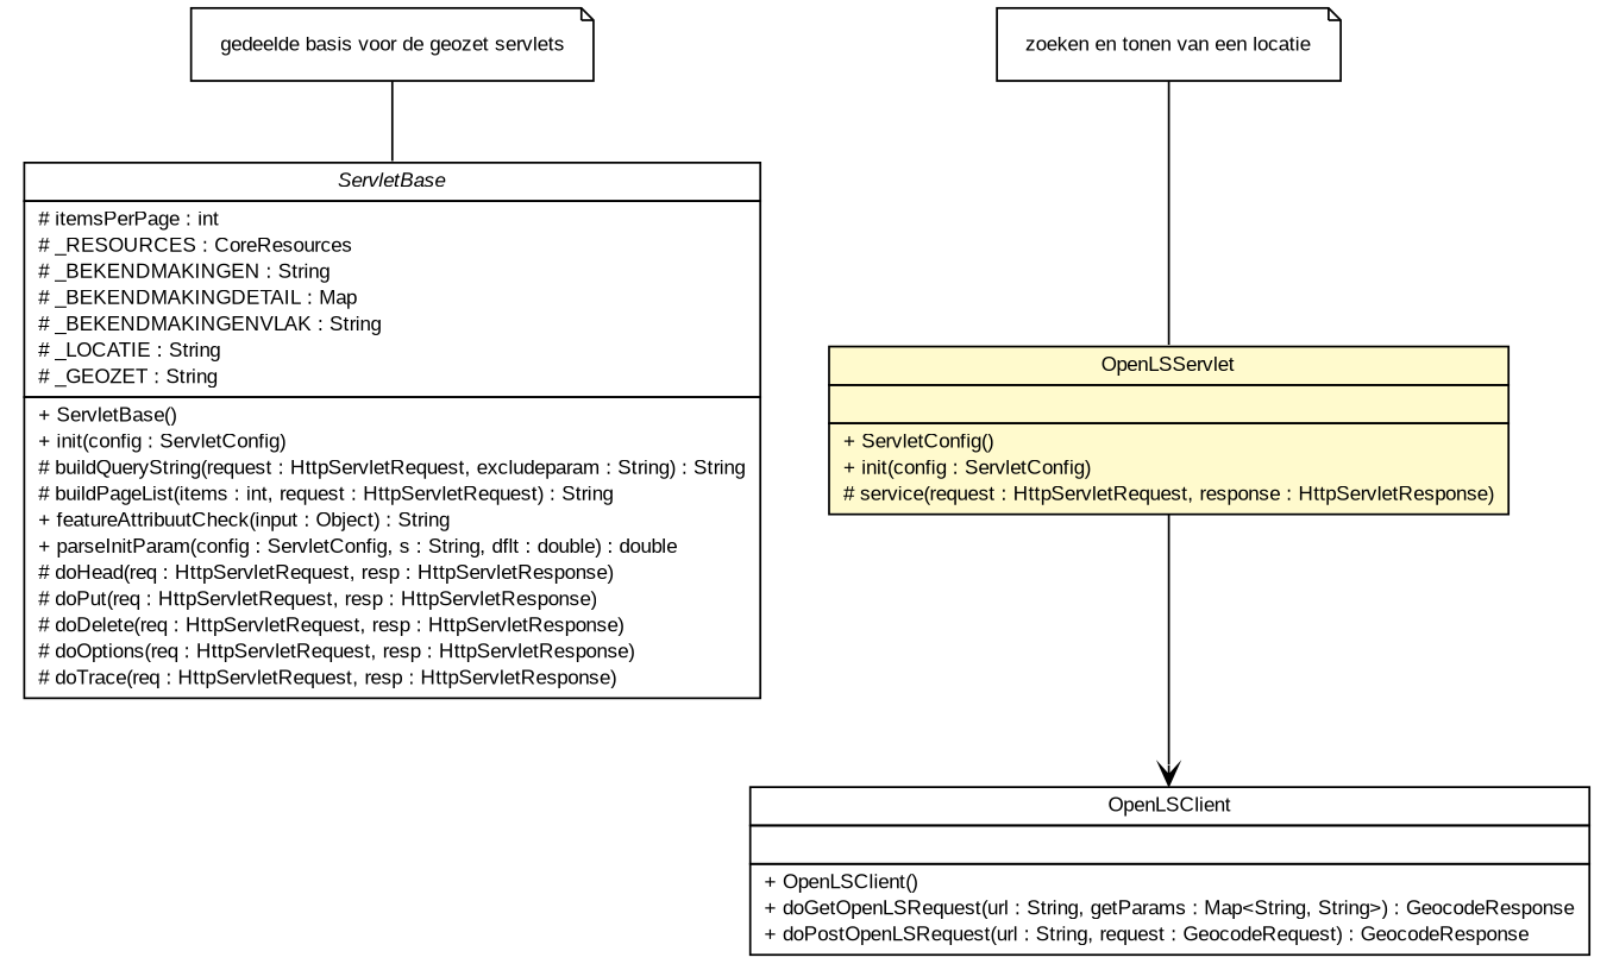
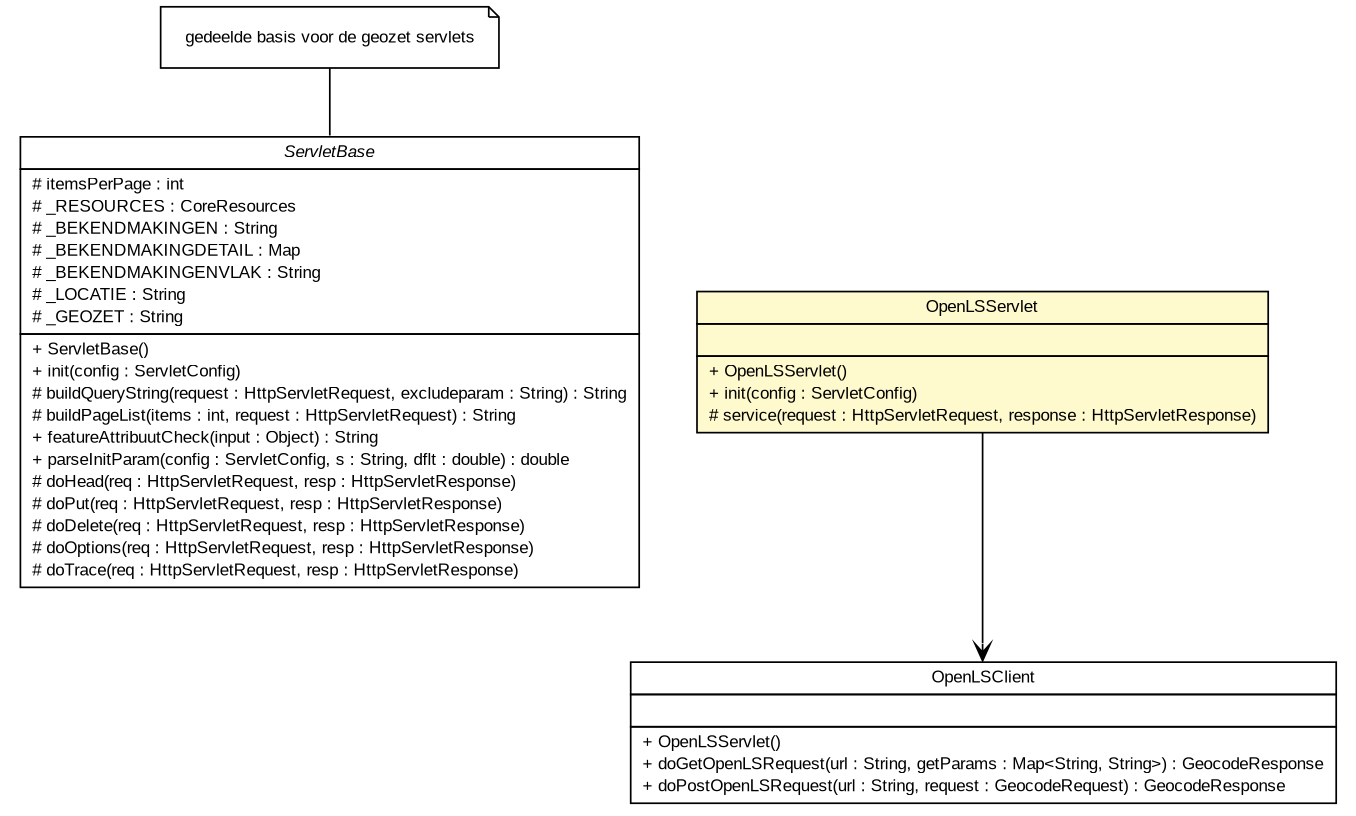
  digraph {
    nodesep=0.25
    ranksep=0.5
    node [fontcolor=black fontname=arial fontsize=10.0 shape=plaintext]
    edge [arrowhead=none fontname=arial fontsize=10 headport=p labelfontname=arial labelfontsize=10]
    n1 [label=<<table title="nl.geozet.common.ServletBase" border="0" cellborder="1" cellspacing="0" cellpadding="2" port="p" href="../../common/ServletBase.html"> 		<tr><td><table border="0" cellspacing="0" cellpadding="1"> <tr><td align="center" balign="center"><font face="arial italic"> ServletBase </font></td></tr> 		</table></td></tr> 		<tr><td><table border="0" cellspacing="0" cellpadding="1"> <tr><td align="left" balign="left"> # itemsPerPage : int </td></tr> <tr><td align="left" balign="left"> # _RESOURCES : CoreResources </td></tr> <tr><td align="left" balign="left"> # _BEKENDMAKINGEN : String </td></tr> <tr><td align="left" balign="left"> # _BEKENDMAKINGDETAIL : Map </td></tr> <tr><td align="left" balign="left"> # _BEKENDMAKINGENVLAK : String </td></tr> <tr><td align="left" balign="left"> # _LOCATIE : String </td></tr> <tr><td align="left" balign="left"> # _GEOZET : String </td></tr> 		</table></td></tr> 		<tr><td><table border="0" cellspacing="0" cellpadding="1"> <tr><td align="left" balign="left"> + ServletBase() </td></tr> <tr><td align="left" balign="left"> + init(config : ServletConfig) </td></tr> <tr><td align="left" balign="left"> # buildQueryString(request : HttpServletRequest, excludeparam : String) : String </td></tr> <tr><td align="left" balign="left"> # buildPageList(items : int, request : HttpServletRequest) : String </td></tr> <tr><td align="left" balign="left"> + featureAttribuutCheck(input : Object) : String </td></tr> <tr><td align="left" balign="left"> + parseInitParam(config : ServletConfig, s : String, dflt : double) : double </td></tr> <tr><td align="left" balign="left"> # doHead(req : HttpServletRequest, resp : HttpServletResponse) </td></tr> <tr><td align="left" balign="left"> # doPut(req : HttpServletRequest, resp : HttpServletResponse) </td></tr> <tr><td align="left" balign="left"> # doDelete(req : HttpServletRequest, resp : HttpServletResponse) </td></tr> <tr><td align="left" balign="left"> # doOptions(req : HttpServletRequest, resp : HttpServletResponse) </td></tr> <tr><td align="left" balign="left"> # doTrace(req : HttpServletRequest, resp : HttpServletResponse) </td></tr> 		</table></td></tr> 		</table>>]
-   n2 [label=<<table title="nl.geozet.openls.servlet.OpenLSServlet" border="0" cellborder="1" cellspacing="0" cellpadding="2" port="p" bgcolor="lemonChiffon" href="./OpenLSServlet.html"> 		<tr><td><table border="0" cellspacing="0" cellpadding="1"> <tr><td align="center" balign="center"> OpenLSServlet </td></tr> 		</table></td></tr> 		<tr><td><table border="0" cellspacing="0" cellpadding="1"> <tr><td align="left" balign="left">  </td></tr> 		</table></td></tr> 		<tr><td><table border="0" cellspacing="0" cellpadding="1"> <tr><td align="left" balign="left"> + ServletConfig() </td></tr> <tr><td align="left" balign="left"> + init(config : ServletConfig) </td></tr> <tr><td align="left" balign="left"> # service(request : HttpServletRequest, response : HttpServletResponse) </td></tr> 		</table></td></tr> 		</table>>]
-   n3 [label=<<table title="nl.geozet.openls.client.OpenLSClient" border="0" cellborder="1" cellspacing="0" cellpadding="2" port="p" href="../client/OpenLSClient.html"> 		<tr><td><table border="0" cellspacing="0" cellpadding="1"> <tr><td align="center" balign="center"> OpenLSClient </td></tr> 		</table></td></tr> 		<tr><td><table border="0" cellspacing="0" cellpadding="1"> <tr><td align="left" balign="left">  </td></tr> 		</table></td></tr> 		<tr><td><table border="0" cellspacing="0" cellpadding="1"> <tr><td align="left" balign="left"> + OpenLSClient() </td></tr> <tr><td align="left" balign="left"> + doGetOpenLSRequest(url : String, getParams : Map&lt;String, String&gt;) : GeocodeResponse </td></tr> <tr><td align="left" balign="left"> + doPostOpenLSRequest(url : String, request : GeocodeRequest) : GeocodeResponse </td></tr> 		</table></td></tr> 		</table>>]
+   n2 [label=<<table title="nl.geozet.openls.servlet.OpenLSServlet" border="0" cellborder="1" cellspacing="0" cellpadding="2" port="p" bgcolor="lemonChiffon" href="./OpenLSServlet.html"> 		<tr><td><table border="0" cellspacing="0" cellpadding="1"> <tr><td align="center" balign="center"> OpenLSServlet </td></tr> 		</table></td></tr> 		<tr><td><table border="0" cellspacing="0" cellpadding="1"> <tr><td align="left" balign="left">  </td></tr> 		</table></td></tr> 		<tr><td><table border="0" cellspacing="0" cellpadding="1"> <tr><td align="left" balign="left"> + OpenLSServlet() </td></tr> <tr><td align="left" balign="left"> + init(config : ServletConfig) </td></tr> <tr><td align="left" balign="left"> # service(request : HttpServletRequest, response : HttpServletResponse) </td></tr> 		</table></td></tr> 		</table>>]
+   n3 [label=<<table title="nl.geozet.openls.client.OpenLSClient" border="0" cellborder="1" cellspacing="0" cellpadding="2" port="p" href="../client/OpenLSClient.html"> 		<tr><td><table border="0" cellspacing="0" cellpadding="1"> <tr><td align="center" balign="center"> OpenLSClient </td></tr> 		</table></td></tr> 		<tr><td><table border="0" cellspacing="0" cellpadding="1"> <tr><td align="left" balign="left">  </td></tr> 		</table></td></tr> 		<tr><td><table border="0" cellspacing="0" cellpadding="1"> <tr><td align="left" balign="left"> + OpenLSServlet() </td></tr> <tr><td align="left" balign="left"> + doGetOpenLSRequest(url : String, getParams : Map&lt;String, String&gt;) : GeocodeResponse </td></tr> <tr><td align="left" balign="left"> + doPostOpenLSRequest(url : String, request : GeocodeRequest) : GeocodeResponse </td></tr> 		</table></td></tr> 		</table>>]
    n4 [label=<<table title="nl.geozet.common.ServletBase" border="0" cellborder="0" cellspacing="0" cellpadding="2" port="p" href="../../common/ServletBase.html"> 		<tr><td><table border="0" cellspacing="0" cellpadding="1"> <tr><td align="left" balign="left"> gedeelde basis voor de geozet servlets </td></tr> 		</table></td></tr> 		</table>> shape=note]
-   n5 [label=<<table title="nl.geozet.openls.servlet.OpenLSServlet" border="0" cellborder="0" cellspacing="0" cellpadding="2" port="p" href="./OpenLSServlet.html"> 		<tr><td><table border="0" cellspacing="0" cellpadding="1"> <tr><td align="left" balign="left"> zoeken en tonen van een locatie </td></tr> 		</table></td></tr> 		</table>> shape=note]
    n2 -> n3 [arrowhead=open color=black fontcolor=black fontsize=10.0 tailport=p]
    n4 -> n1
-   n5 -> n2
  }
